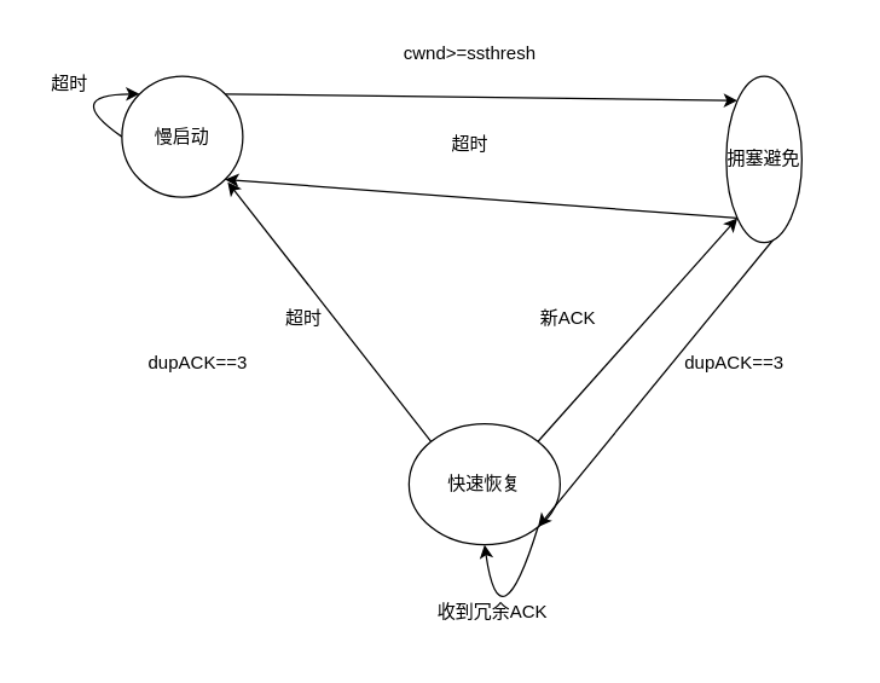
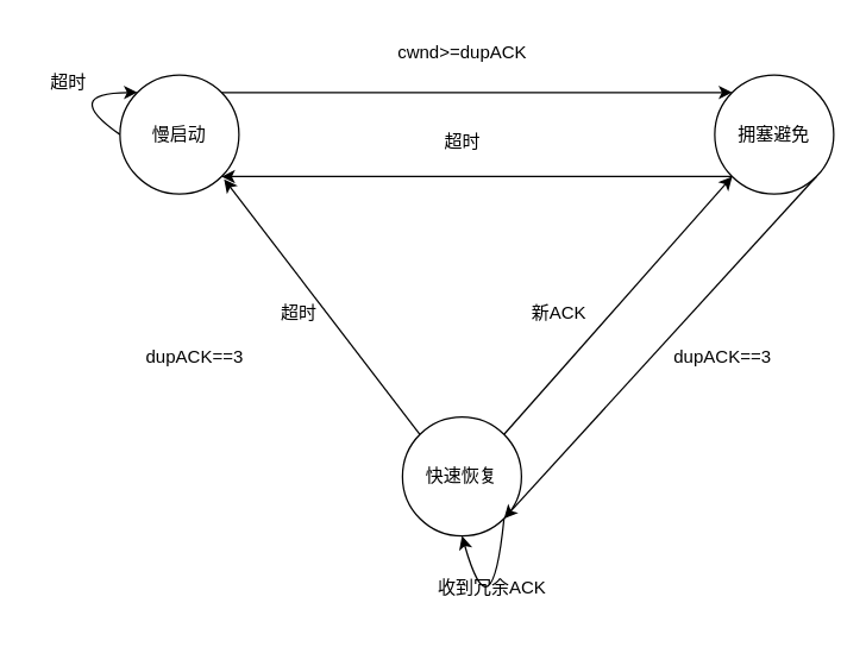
  <mxCell id="0" />
  <mxCell id="1" parent="0" />
  <mxCell id="2" style="edgeStyle=none;html=1;exitX=0;exitY=0;exitDx=0;exitDy=0;" edge="1" parent="1" source="4"><mxGeometry relative="1" as="geometry"><mxPoint x="150" y="120" as="targetPoint" /></mxGeometry></mxCell>
  <mxCell id="3" style="edgeStyle=none;html=1;exitX=1;exitY=0;exitDx=0;exitDy=0;entryX=0;entryY=1;entryDx=0;entryDy=0;" edge="1" parent="1" source="4" target="10"><mxGeometry relative="1" as="geometry" /></mxCell>
- <mxCell id="4" value="快速恢复" style="ellipse;whiteSpace=wrap;html=1;aspect=fixed;" vertex="1" parent="1"><mxGeometry x="270" y="280" width="100" height="80" as="geometry" /></mxCell>
+ <mxCell id="4" value="快速恢复" style="ellipse;whiteSpace=wrap;html=1;aspect=fixed;" vertex="1" parent="1"><mxGeometry x="270" y="280" width="80" height="80" as="geometry" /></mxCell>
  <mxCell id="5" style="edgeStyle=none;html=1;exitX=1;exitY=0;exitDx=0;exitDy=0;entryX=0;entryY=0;entryDx=0;entryDy=0;" edge="1" parent="1" source="7" target="10"><mxGeometry relative="1" as="geometry" /></mxCell>
  <mxCell id="6" style="edgeStyle=orthogonalEdgeStyle;curved=1;html=1;exitX=0;exitY=0.5;exitDx=0;exitDy=0;strokeColor=default;entryX=0;entryY=0;entryDx=0;entryDy=0;" edge="1" parent="1" source="7" target="7"><mxGeometry relative="1" as="geometry"><mxPoint x="30" y="50" as="targetPoint" /><Array as="points"><mxPoint x="40" y="62" /></Array></mxGeometry></mxCell>
  <mxCell id="7" value="慢启动" style="ellipse;whiteSpace=wrap;html=1;aspect=fixed;" vertex="1" parent="1"><mxGeometry x="80" y="50" width="80" height="80" as="geometry" /></mxCell>
  <mxCell id="8" style="edgeStyle=none;html=1;exitX=0;exitY=1;exitDx=0;exitDy=0;entryX=1;entryY=1;entryDx=0;entryDy=0;" edge="1" parent="1" source="10" target="7"><mxGeometry relative="1" as="geometry" /></mxCell>
  <mxCell id="9" style="edgeStyle=none;html=1;exitX=1;exitY=1;exitDx=0;exitDy=0;entryX=1;entryY=1;entryDx=0;entryDy=0;" edge="1" parent="1" source="10" target="4"><mxGeometry relative="1" as="geometry" /></mxCell>
- <mxCell id="10" value="拥塞避免" style="ellipse;whiteSpace=wrap;html=1;aspect=fixed;" vertex="1" parent="1"><mxGeometry x="480" y="50" width="50" height="110" as="geometry" /></mxCell>
+ <mxCell id="10" value="拥塞避免" style="ellipse;whiteSpace=wrap;html=1;aspect=fixed;" vertex="1" parent="1"><mxGeometry x="480" y="50" width="80" height="80" as="geometry" /></mxCell>
  <mxCell id="11" style="edgeStyle=orthogonalEdgeStyle;curved=1;html=1;exitX=1;exitY=1;exitDx=0;exitDy=0;entryX=0.5;entryY=1;entryDx=0;entryDy=0;strokeColor=default;" edge="1" parent="1" source="4" target="4"><mxGeometry relative="1" as="geometry"><Array as="points"><mxPoint x="330" y="430" /></Array></mxGeometry></mxCell>
- <mxCell id="12" value="cwnd&amp;gt;=ssthresh" style="text;html=1;align=center;verticalAlign=middle;resizable=0;points=[];autosize=1;strokeColor=none;fillColor=none;" vertex="1" parent="1"><mxGeometry x="255" y="20" width="110" height="30" as="geometry" /></mxCell>
+ <mxCell id="12" value="cwnd&amp;gt;=dupACK" style="text;html=1;align=center;verticalAlign=middle;resizable=0;points=[];autosize=1;strokeColor=none;fillColor=none;" vertex="1" parent="1"><mxGeometry x="255" y="20" width="110" height="30" as="geometry" /></mxCell>
  <mxCell id="13" value="超时" style="text;html=1;align=center;verticalAlign=middle;resizable=0;points=[];autosize=1;strokeColor=none;fillColor=none;" vertex="1" parent="1"><mxGeometry x="285" y="80" width="50" height="30" as="geometry" /></mxCell>
  <mxCell id="14" value="超时" style="text;html=1;align=center;verticalAlign=middle;resizable=0;points=[];autosize=1;strokeColor=none;fillColor=none;" vertex="1" parent="1"><mxGeometry x="20" y="40" width="50" height="30" as="geometry" /></mxCell>
  <mxCell id="15" value="dupACK==3" style="text;html=1;align=center;verticalAlign=middle;resizable=0;points=[];autosize=1;strokeColor=none;fillColor=none;" vertex="1" parent="1"><mxGeometry x="85" y="225" width="90" height="30" as="geometry" /></mxCell>
- <mxCell id="16" value="收到冗余ACK" style="text;html=1;align=center;verticalAlign=middle;resizable=0;points=[];autosize=1;strokeColor=none;fillColor=none;" vertex="1" parent="1"><mxGeometry x="275" y="390" width="100" height="30" as="geometry" /></mxCell>
+ <mxCell id="16" value="收到冗余ACK" style="text;html=1;align=center;verticalAlign=middle;resizable=0;points=[];autosize=1;strokeColor=none;fillColor=none;" vertex="1" parent="1"><mxGeometry x="280" y="380" width="100" height="30" as="geometry" /></mxCell>
  <mxCell id="17" value="dupACK==3" style="text;html=1;align=center;verticalAlign=middle;resizable=0;points=[];autosize=1;strokeColor=none;fillColor=none;" vertex="1" parent="1"><mxGeometry x="440" y="225" width="90" height="30" as="geometry" /></mxCell>
  <mxCell id="18" value="超时" style="text;html=1;align=center;verticalAlign=middle;resizable=0;points=[];autosize=1;strokeColor=none;fillColor=none;" vertex="1" parent="1"><mxGeometry x="175" y="195" width="50" height="30" as="geometry" /></mxCell>
  <mxCell id="19" value="新ACK" style="text;html=1;align=center;verticalAlign=middle;resizable=0;points=[];autosize=1;strokeColor=none;fillColor=none;" vertex="1" parent="1"><mxGeometry x="345" y="195" width="60" height="30" as="geometry" /></mxCell>
